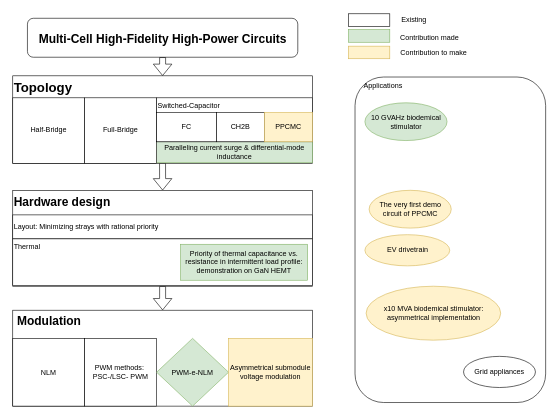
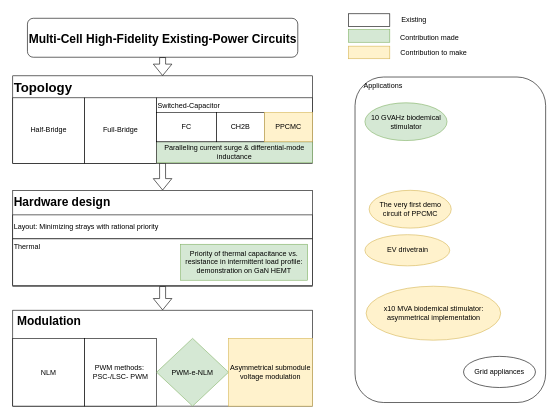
  <mxCell id="0" />
  <mxCell id="1" parent="0" />
- <mxCell id="2" value="&lt;h1 style=&quot;font-size: 20px;&quot;&gt;Multi-Cell High-Fidelity High-Power Circuits&lt;/h1&gt;" style="rounded=1;whiteSpace=wrap;html=1;" vertex="1" parent="1"><mxGeometry x="44.5" y="30" width="451" height="65" as="geometry" /></mxCell>
+ <mxCell id="2" value="&lt;h1 style=&quot;font-size: 20px;&quot;&gt;Multi-Cell High-Fidelity Existing-Power Circuits&lt;/h1&gt;" style="rounded=1;whiteSpace=wrap;html=1;" vertex="1" parent="1"><mxGeometry x="44.5" y="30" width="451" height="65" as="geometry" /></mxCell>
  <mxCell id="3" value="" style="shape=flexArrow;endArrow=classic;html=1;rounded=0;exitX=0.038;exitY=1.007;exitDx=0;exitDy=0;entryX=0.5;entryY=0;entryDx=0;entryDy=0;exitPerimeter=0;" edge="1" parent="1" source="8" target="16"><mxGeometry width="50" height="50" relative="1" as="geometry"><mxPoint x="269.73" y="270.905" as="sourcePoint" /><mxPoint x="270.27" y="317" as="targetPoint" /></mxGeometry></mxCell>
  <mxCell id="4" value="" style="shape=flexArrow;endArrow=classic;html=1;rounded=0;exitX=0.5;exitY=1;exitDx=0;exitDy=0;entryX=0.5;entryY=0;entryDx=0;entryDy=0;" edge="1" parent="1" source="16" target="21"><mxGeometry width="50" height="50" relative="1" as="geometry"><mxPoint x="256" y="489" as="sourcePoint" /><mxPoint x="256" y="532" as="targetPoint" /></mxGeometry></mxCell>
  <mxCell id="5" value="" style="shape=flexArrow;endArrow=classic;html=1;rounded=0;exitX=0.5;exitY=1;exitDx=0;exitDy=0;entryX=0.5;entryY=0;entryDx=0;entryDy=0;" edge="1" parent="1" source="2" target="7"><mxGeometry width="50" height="50" relative="1" as="geometry"><mxPoint x="266" y="78.52" as="sourcePoint" /><mxPoint x="266" y="121.52" as="targetPoint" /></mxGeometry></mxCell>
  <mxCell id="6" value="" style="group" vertex="1" connectable="0" parent="1"><mxGeometry x="20" y="126" width="500" height="146" as="geometry" /></mxCell>
  <mxCell id="7" value="&lt;font size=&quot;1&quot;&gt;&lt;b style=&quot;font-size: 22px;&quot;&gt;Topology&lt;/b&gt;&lt;/font&gt;" style="rounded=0;whiteSpace=wrap;html=1;align=left;verticalAlign=top;container=0;" vertex="1" parent="6"><mxGeometry width="500" height="146" as="geometry" /></mxCell>
  <mxCell id="8" value="Paralleling current surge &amp;amp; differential-mode inductance" style="rounded=0;whiteSpace=wrap;html=1;fillColor=#d5e8d4;strokeColor=#82b366;container=0;" vertex="1" parent="6"><mxGeometry x="240" y="110" width="260" height="35" as="geometry" /></mxCell>
  <mxCell id="9" value="Half-Bridge" style="rounded=0;whiteSpace=wrap;html=1;container=0;" vertex="1" parent="6"><mxGeometry y="36.67" width="120" height="109.33" as="geometry" /></mxCell>
  <mxCell id="10" value="&lt;div&gt;Full-Bridge&lt;/div&gt;" style="rounded=0;whiteSpace=wrap;html=1;container=0;" vertex="1" parent="6"><mxGeometry x="120" y="36.67" width="120" height="109.33" as="geometry" /></mxCell>
  <mxCell id="11" value="Switched-Capacitor" style="rounded=0;whiteSpace=wrap;html=1;verticalAlign=top;align=left;container=0;" vertex="1" parent="6"><mxGeometry x="240" y="36.67" width="260" height="73.33" as="geometry" /></mxCell>
  <mxCell id="12" value="FC" style="rounded=0;whiteSpace=wrap;html=1;container=0;" vertex="1" parent="6"><mxGeometry x="240" y="61.111" width="100" height="48.889" as="geometry" /></mxCell>
  <mxCell id="13" value="&lt;div&gt;CH2B&lt;br&gt;&lt;/div&gt;" style="rounded=0;whiteSpace=wrap;html=1;container=0;" vertex="1" parent="6"><mxGeometry x="340" y="61.111" width="80" height="48.889" as="geometry" /></mxCell>
  <mxCell id="14" value="&lt;div&gt;PPCMC&lt;br&gt;&lt;/div&gt;" style="rounded=0;whiteSpace=wrap;html=1;fillColor=#fff2cc;strokeColor=#d6b656;container=0;" vertex="1" parent="6"><mxGeometry x="420" y="61.111" width="80" height="48.889" as="geometry" /></mxCell>
  <mxCell id="15" value="" style="group" vertex="1" connectable="0" parent="1"><mxGeometry x="20" y="317" width="500" height="160" as="geometry" /></mxCell>
  <mxCell id="16" value="&lt;div style=&quot;font-size: 20px;&quot;&gt;&lt;font style=&quot;font-size: 20px;&quot;&gt;&lt;b&gt;Hardware design&lt;/b&gt;&lt;br&gt;&lt;/font&gt;&lt;/div&gt;" style="rounded=0;whiteSpace=wrap;html=1;align=left;verticalAlign=top;container=0;" vertex="1" parent="15"><mxGeometry width="500" height="160" as="geometry" /></mxCell>
  <mxCell id="17" value="Layout: Minimizing strays with rational priority" style="rounded=0;whiteSpace=wrap;html=1;container=0;align=left;" vertex="1" parent="15"><mxGeometry y="41" width="500" height="40" as="geometry" /></mxCell>
  <mxCell id="18" value="Thermal" style="rounded=0;whiteSpace=wrap;html=1;container=0;align=left;verticalAlign=top;" vertex="1" parent="15"><mxGeometry y="81" width="500" height="78" as="geometry" /></mxCell>
  <mxCell id="19" value="Priority of thermal capacitance vs. resistance in intermittent load profile: demonstration on GaN HEMT" style="rounded=0;whiteSpace=wrap;html=1;fillColor=#d5e8d4;strokeColor=#82b366;" vertex="1" parent="15"><mxGeometry x="280" y="90" width="212" height="60" as="geometry" /></mxCell>
  <mxCell id="20" value="" style="group" vertex="1" connectable="0" parent="1"><mxGeometry x="20" y="517" width="500" height="160" as="geometry" /></mxCell>
  <mxCell id="21" value="&lt;div style=&quot;font-size: 20px;&quot;&gt;&lt;font style=&quot;font-size: 20px;&quot;&gt;&lt;b&gt;&amp;nbsp;Modulation&lt;/b&gt;&lt;br&gt;&lt;/font&gt;&lt;/div&gt;" style="rounded=0;whiteSpace=wrap;html=1;align=left;verticalAlign=top;container=0;" vertex="1" parent="20"><mxGeometry width="500" height="160" as="geometry" /></mxCell>
  <mxCell id="22" value="NLM" style="rounded=0;whiteSpace=wrap;html=1;" vertex="1" parent="20"><mxGeometry y="47" width="120" height="113" as="geometry" /></mxCell>
  <mxCell id="23" value="&lt;div&gt;PWM methods:&amp;nbsp;&lt;/div&gt;&lt;div&gt;PSC-/LSC- PWM&lt;/div&gt;" style="rounded=0;whiteSpace=wrap;html=1;" vertex="1" parent="20"><mxGeometry x="120" y="47" width="120" height="113" as="geometry" /></mxCell>
  <mxCell id="24" value="PWM-e-NLM" style="rhombus;whiteSpace=wrap;html=1;fillColor=#d5e8d4;strokeColor=#82b366;" vertex="1" parent="20"><mxGeometry x="240" y="47" width="120" height="113" as="geometry" /></mxCell>
  <mxCell id="25" value="Asymmetrical submodule voltage modulation" style="rounded=0;whiteSpace=wrap;html=1;fillColor=#fff2cc;strokeColor=#d6b656;" vertex="1" parent="20"><mxGeometry x="360" y="47" width="140" height="113" as="geometry" /></mxCell>
  <mxCell id="26" value="" style="group" vertex="1" connectable="0" parent="1"><mxGeometry x="580" y="20" width="139" height="26" as="geometry" /></mxCell>
  <mxCell id="27" value="" style="rounded=0;whiteSpace=wrap;html=1;" vertex="1" parent="26"><mxGeometry y="2.5" width="69" height="21" as="geometry" /></mxCell>
  <mxCell id="28" value="Existing" style="text;html=1;align=center;verticalAlign=middle;resizable=0;points=[];autosize=1;strokeColor=none;fillColor=none;" vertex="1" parent="26"><mxGeometry x="78" width="61" height="26" as="geometry" /></mxCell>
  <mxCell id="29" value="" style="group" vertex="1" connectable="0" parent="1"><mxGeometry x="580" y="49" width="192" height="26" as="geometry" /></mxCell>
  <mxCell id="30" value="" style="rounded=0;whiteSpace=wrap;html=1;fillColor=#d5e8d4;strokeColor=#82b366;" vertex="1" parent="29"><mxGeometry width="69" height="21" as="geometry" /></mxCell>
  <mxCell id="31" value="Contribution made" style="text;html=1;align=center;verticalAlign=middle;resizable=0;points=[];autosize=1;strokeColor=none;fillColor=none;" vertex="1" parent="29"><mxGeometry x="78" width="114" height="26" as="geometry" /></mxCell>
  <mxCell id="32" value="" style="group" vertex="1" connectable="0" parent="1"><mxGeometry x="580" y="74" width="206" height="26" as="geometry" /></mxCell>
  <mxCell id="33" value="" style="rounded=0;whiteSpace=wrap;html=1;fillColor=#fff2cc;strokeColor=#d6b656;" vertex="1" parent="32"><mxGeometry y="2.5" width="69" height="21" as="geometry" /></mxCell>
  <mxCell id="34" value="Contribution to make" style="text;html=1;align=center;verticalAlign=middle;resizable=0;points=[];autosize=1;strokeColor=none;fillColor=none;" vertex="1" parent="32"><mxGeometry x="78" width="128" height="26" as="geometry" /></mxCell>
  <mxCell id="35" value="&lt;div&gt;&amp;nbsp;&amp;nbsp;&amp;nbsp; Applications&lt;br&gt;&lt;/div&gt;" style="rounded=1;whiteSpace=wrap;html=1;align=left;verticalAlign=top;" vertex="1" parent="1"><mxGeometry x="591" y="128" width="318" height="543" as="geometry" /></mxCell>
  <mxCell id="36" value="Grid appliances" style="ellipse;whiteSpace=wrap;html=1;" vertex="1" parent="1"><mxGeometry x="772" y="594" width="120" height="52" as="geometry" /></mxCell>
  <mxCell id="37" value="EV drivetrain" style="ellipse;whiteSpace=wrap;html=1;fillColor=#fff2cc;strokeColor=#d6b656;" vertex="1" parent="1"><mxGeometry x="607.5" y="391" width="141.5" height="52" as="geometry" /></mxCell>
  <mxCell id="38" value="x10 MVA biodemical stimulator: asymmetrical implementation" style="ellipse;whiteSpace=wrap;html=1;fillColor=#fff2cc;strokeColor=#d6b656;" vertex="1" parent="1"><mxGeometry x="609.5" y="477" width="224.5" height="90" as="geometry" /></mxCell>
  <mxCell id="39" value="10 GVAHz biodemical stimulator" style="ellipse;whiteSpace=wrap;html=1;fillColor=#d5e8d4;strokeColor=#82b366;" vertex="1" parent="1"><mxGeometry x="607.5" y="171" width="137" height="63" as="geometry" /></mxCell>
  <mxCell id="40" value="The very first demo circuit of PPCMC" style="ellipse;whiteSpace=wrap;html=1;fillColor=#fff2cc;strokeColor=#d6b656;" vertex="1" parent="1"><mxGeometry x="614.5" y="317" width="137" height="63" as="geometry" /></mxCell>
